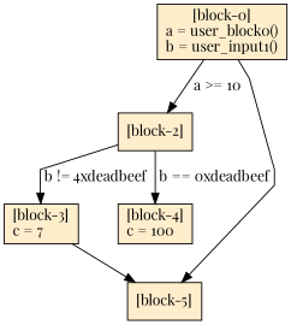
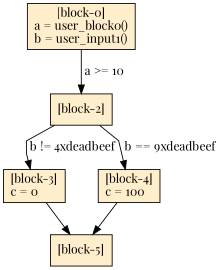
  digraph {
    fontname="Playfair Display"
    splines=polyline
    node [fillcolor="#ffeecc" fontname="Playfair Display" shape=box style=filled]
    edge [fontname="Playfair Display"]
    n1 [label="[block-0]\na = user_block0()\lb = user_input1()\l"]
    n2 [label="[block-2]"]
-   n3 [label="[block-3]\nc = 7\l"]
+   n3 [label="[block-3]\nc = 0\l"]
    n4 [label="[block-4]\nc = 100\l"]
    n5 [label="[block-5]"]
    n1 -> n2 [label=" a >= 10 "]
    n2 -> n3 [label=" b != 4xdeadbeef "]
-   n2 -> n4 [label=" b == 0xdeadbeef "]
+   n2 -> n4 [label=" b == 9xdeadbeef "]
    n3 -> n5
-   n1 -> n5
+   n4 -> n5
  }
